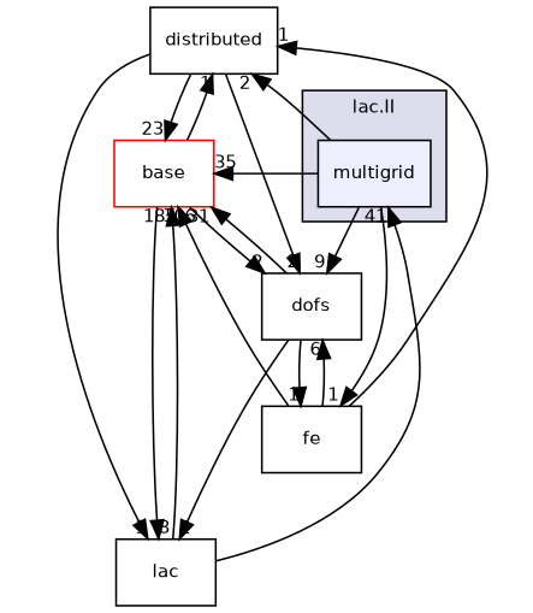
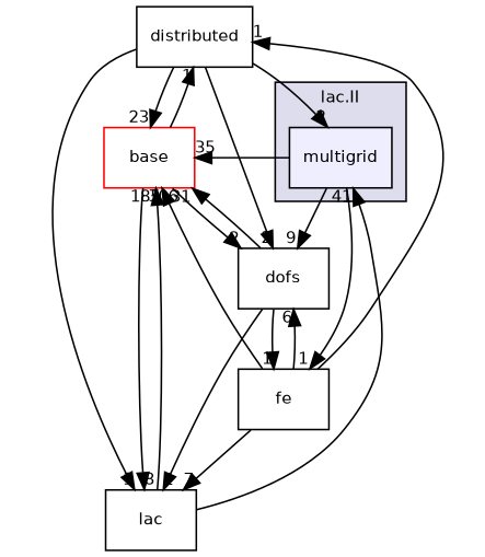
  digraph {
    compound=true
    node [fontname=Helvetica fontsize=10 shape=box]
    edge [headlabel=1 labeldistance=1.5 labelfontname=Helvetica labelfontsize=10]
    n1 [fillcolor="#eeeeff" label=multigrid pencolor=black style=filled]
    n2 [label=distributed]
    n3 [color=red fillcolor=white label=base style=filled]
    n4 [label=dofs]
    n5 [label=fe]
    n6 [label=lac]
    subgraph cluster_1 {
      bgcolor="#ddddee"
      fontname=Helvetica
      fontsize=10
      label="lac.II"
      pencolor=black
      n1
    }
-   n1 -> n2 [headlabel=2]
+   n2 -> n1 [headlabel=2]
    n1 -> n3 [headlabel=35]
    n1 -> n4 [headlabel=9]
    n1 -> n5
    n2 -> n3 [headlabel=23]
    n2 -> n4 [headlabel=2]
    n2 -> n6
    n3 -> n2
    n3 -> n4 [headlabel=2]
    n3 -> n6 [headlabel=8]
    n4 -> n3 [headlabel=31]
    n4 -> n5
    n4 -> n6 [headlabel=2]
    n5 -> n2
    n5 -> n3 [headlabel=185]
    n5 -> n4 [headlabel=6]
+   n5 -> n6 [headlabel=7]
    n6 -> n1 [headlabel=41]
    n6 -> n3 [headlabel=306]
  }
